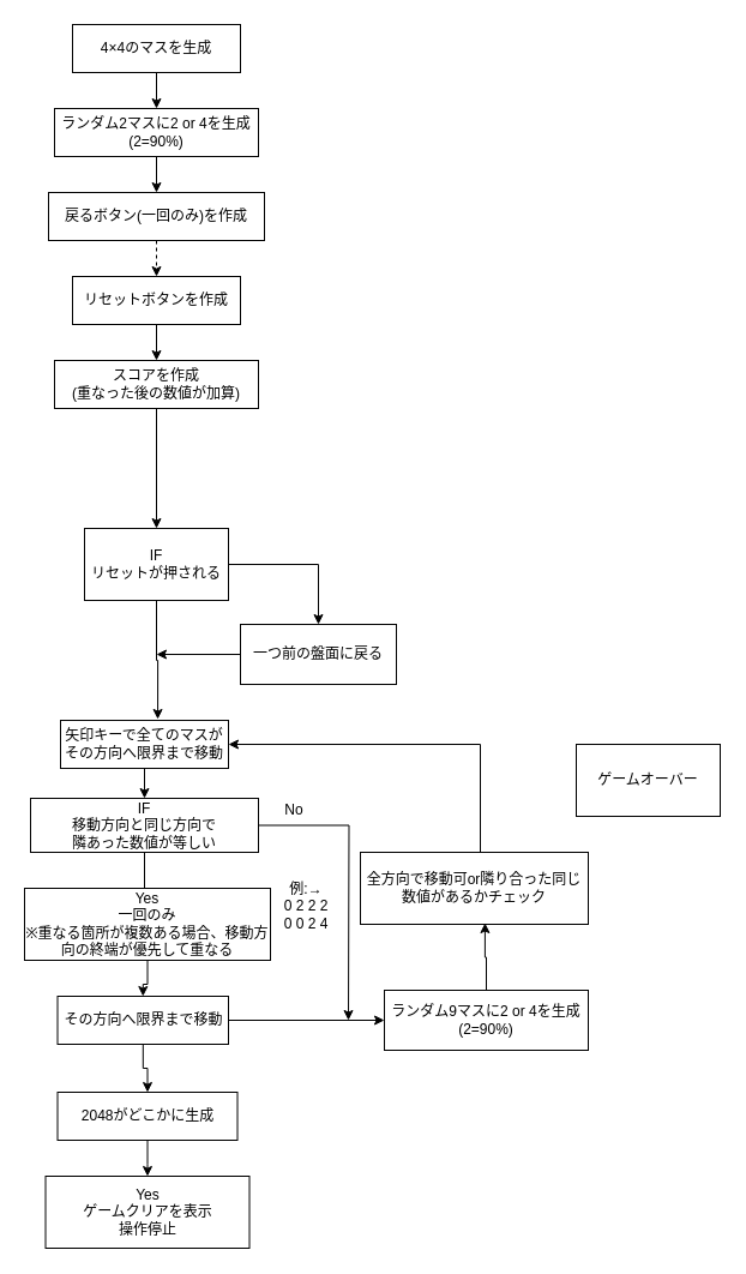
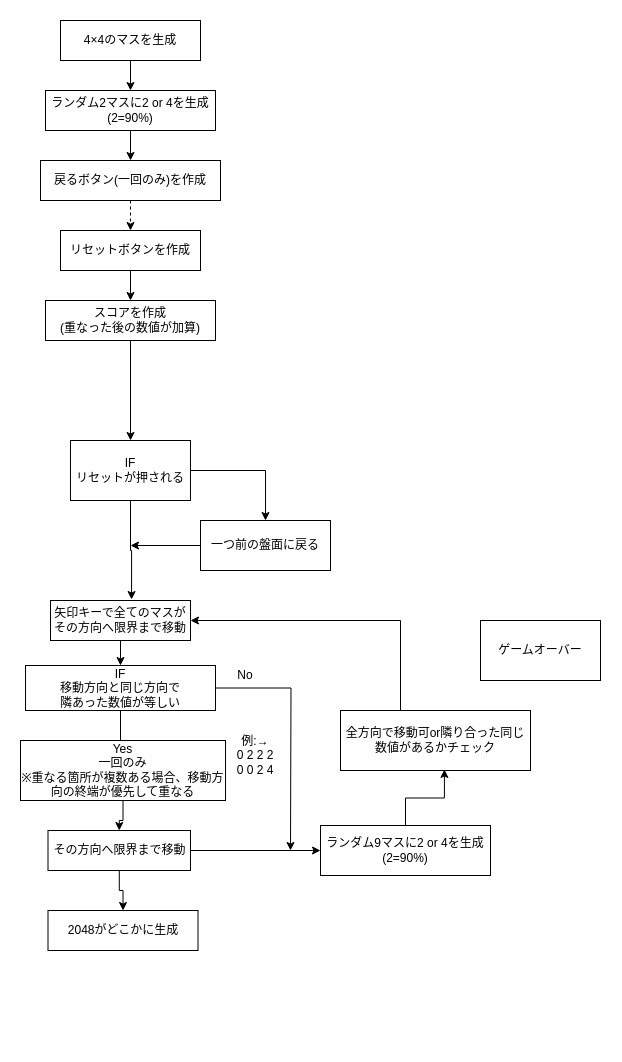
  <mxCell id="0" />
  <mxCell id="1" parent="0" />
  <mxCell id="2" style="edgeStyle=orthogonalEdgeStyle;rounded=0;orthogonalLoop=1;jettySize=auto;html=1;entryX=0.5;entryY=0;entryDx=0;entryDy=0;" parent="1" source="3" target="5" edge="1"><mxGeometry relative="1" as="geometry" /></mxCell>
  <mxCell id="3" value="&lt;font style=&quot;vertical-align: inherit;&quot;&gt;&lt;font style=&quot;vertical-align: inherit;&quot;&gt;4×4のマスを生成&lt;br&gt;&lt;/font&gt;&lt;/font&gt;" style="rounded=0;whiteSpace=wrap;html=1;" parent="1" vertex="1"><mxGeometry x="60" y="20" width="140" height="40" as="geometry" /></mxCell>
  <mxCell id="4" style="edgeStyle=orthogonalEdgeStyle;rounded=0;orthogonalLoop=1;jettySize=auto;html=1;entryX=0.5;entryY=0;entryDx=0;entryDy=0;" parent="1" source="5" target="7" edge="1"><mxGeometry relative="1" as="geometry" /></mxCell>
  <mxCell id="5" value="&lt;font style=&quot;vertical-align: inherit;&quot;&gt;&lt;font style=&quot;vertical-align: inherit;&quot;&gt;ランダム2マスに2 or 4を生成&lt;br&gt;(2=90%)&lt;br&gt;&lt;/font&gt;&lt;/font&gt;" style="rounded=0;whiteSpace=wrap;html=1;" parent="1" vertex="1"><mxGeometry x="45" y="90" width="170" height="40" as="geometry" /></mxCell>
  <mxCell id="6" style="edgeStyle=orthogonalEdgeStyle;rounded=0;orthogonalLoop=1;jettySize=auto;html=1;exitX=0.5;exitY=1;exitDx=0;exitDy=0;entryX=0.5;entryY=0;entryDx=0;entryDy=0;dashed=1;" parent="1" source="7" target="9" edge="1"><mxGeometry relative="1" as="geometry" /></mxCell>
  <mxCell id="7" value="&lt;font style=&quot;vertical-align: inherit;&quot;&gt;&lt;font style=&quot;vertical-align: inherit;&quot;&gt;戻るボタン(一回のみ)を作成&lt;br&gt;&lt;/font&gt;&lt;/font&gt;" style="rounded=0;whiteSpace=wrap;html=1;" parent="1" vertex="1"><mxGeometry x="40" y="160" width="180" height="40" as="geometry" /></mxCell>
  <mxCell id="8" style="edgeStyle=orthogonalEdgeStyle;rounded=0;orthogonalLoop=1;jettySize=auto;html=1;exitX=0.5;exitY=1;exitDx=0;exitDy=0;entryX=0.5;entryY=0;entryDx=0;entryDy=0;" parent="1" source="9" target="11" edge="1"><mxGeometry relative="1" as="geometry"><mxPoint x="130.333" y="290" as="targetPoint" /><Array as="points" /></mxGeometry></mxCell>
  <mxCell id="9" value="&lt;font style=&quot;vertical-align: inherit;&quot;&gt;&lt;font style=&quot;vertical-align: inherit;&quot;&gt;リセットボタンを作成&lt;br&gt;&lt;/font&gt;&lt;/font&gt;" style="rounded=0;whiteSpace=wrap;html=1;" parent="1" vertex="1"><mxGeometry x="60" y="230" width="140" height="40" as="geometry" /></mxCell>
  <mxCell id="10" style="edgeStyle=orthogonalEdgeStyle;rounded=0;orthogonalLoop=1;jettySize=auto;html=1;entryX=0.5;entryY=0;entryDx=0;entryDy=0;" edge="1" parent="1" source="11" target="29"><mxGeometry relative="1" as="geometry" /></mxCell>
  <mxCell id="11" value="&lt;font style=&quot;vertical-align: inherit;&quot;&gt;&lt;font style=&quot;vertical-align: inherit;&quot;&gt;スコアを作成&lt;br&gt;(重なった後の数値が加算)&lt;br&gt;&lt;/font&gt;&lt;/font&gt;" style="rounded=0;whiteSpace=wrap;html=1;" parent="1" vertex="1"><mxGeometry x="45" y="300" width="170" height="40" as="geometry" /></mxCell>
  <mxCell id="12" style="edgeStyle=orthogonalEdgeStyle;rounded=0;orthogonalLoop=1;jettySize=auto;html=1;entryX=0.5;entryY=0;entryDx=0;entryDy=0;" parent="1" source="13" target="16" edge="1"><mxGeometry relative="1" as="geometry" /></mxCell>
  <mxCell id="13" value="&lt;font style=&quot;vertical-align: inherit;&quot;&gt;&lt;font style=&quot;vertical-align: inherit;&quot;&gt;矢印キーで全てのマスがその方向へ限界まで移動&lt;br&gt;&lt;/font&gt;&lt;/font&gt;" style="rounded=0;whiteSpace=wrap;html=1;" parent="1" vertex="1"><mxGeometry x="50" y="600" width="140" height="40" as="geometry" /></mxCell>
  <mxCell id="14" style="edgeStyle=orthogonalEdgeStyle;rounded=0;orthogonalLoop=1;jettySize=auto;html=1;entryX=0.488;entryY=0.5;entryDx=0;entryDy=0;entryPerimeter=0;" edge="1" parent="1" source="16" target="18"><mxGeometry relative="1" as="geometry" /></mxCell>
  <mxCell id="15" style="edgeStyle=orthogonalEdgeStyle;rounded=0;orthogonalLoop=1;jettySize=auto;html=1;" edge="1" parent="1" source="16"><mxGeometry relative="1" as="geometry"><mxPoint x="290" y="850" as="targetPoint" /></mxGeometry></mxCell>
  <mxCell id="16" value="&lt;font style=&quot;vertical-align: inherit;&quot;&gt;&lt;font style=&quot;vertical-align: inherit;&quot;&gt;IF&lt;br&gt;移動方向と同じ方向で&lt;br&gt;隣あった数値が等しい&lt;br&gt;&lt;/font&gt;&lt;/font&gt;" style="rounded=0;whiteSpace=wrap;html=1;" parent="1" vertex="1"><mxGeometry x="25" y="665" width="190" height="45" as="geometry" /></mxCell>
  <mxCell id="17" style="edgeStyle=orthogonalEdgeStyle;rounded=0;orthogonalLoop=1;jettySize=auto;html=1;entryX=0.5;entryY=0;entryDx=0;entryDy=0;" parent="1" source="18" target="21" edge="1"><mxGeometry relative="1" as="geometry"><mxPoint x="122.5" y="840" as="targetPoint" /></mxGeometry></mxCell>
  <mxCell id="18" value="Yes&lt;br&gt;一回のみ&lt;br&gt;※重なる箇所が複数ある場合、移動方向の終端が優先して重なる" style="whiteSpace=wrap;html=1;rounded=0;" parent="1" vertex="1"><mxGeometry x="20" y="740" width="205" height="60" as="geometry" /></mxCell>
  <mxCell id="19" style="edgeStyle=orthogonalEdgeStyle;rounded=0;orthogonalLoop=1;jettySize=auto;html=1;entryX=0.5;entryY=0;entryDx=0;entryDy=0;" parent="1" source="21" target="24" edge="1"><mxGeometry relative="1" as="geometry" /></mxCell>
  <mxCell id="20" style="edgeStyle=orthogonalEdgeStyle;rounded=0;orthogonalLoop=1;jettySize=auto;html=1;exitX=1;exitY=0.5;exitDx=0;exitDy=0;entryX=0;entryY=0.5;entryDx=0;entryDy=0;" edge="1" parent="1" source="21" target="33"><mxGeometry relative="1" as="geometry" /></mxCell>
  <mxCell id="21" value="その方向へ限界まで移動" style="whiteSpace=wrap;html=1;rounded=0;" parent="1" vertex="1"><mxGeometry x="47.5" y="830" width="142.5" height="40" as="geometry" /></mxCell>
  <mxCell id="22" value="例:→&lt;br&gt;0 2 2 2&lt;br&gt;0 0 2 4" style="text;html=1;strokeColor=none;fillColor=none;align=center;verticalAlign=middle;whiteSpace=wrap;rounded=0;" parent="1" vertex="1"><mxGeometry x="225" y="740" width="60" height="30" as="geometry" /></mxCell>
- <mxCell id="23" value="" style="edgeStyle=orthogonalEdgeStyle;rounded=0;orthogonalLoop=1;jettySize=auto;html=1;" parent="1" source="24" target="25" edge="1"><mxGeometry relative="1" as="geometry"><Array as="points"><mxPoint x="122.5" y="970" /><mxPoint x="122.5" y="970" /></Array></mxGeometry></mxCell>
  <mxCell id="24" value="2048がどこかに生成" style="rounded=0;whiteSpace=wrap;html=1;" parent="1" vertex="1"><mxGeometry x="47.5" y="910" width="150" height="40" as="geometry" /></mxCell>
- <mxCell id="25" value="Yes&lt;br&gt;ゲームクリアを表示&lt;br&gt;操作停止" style="whiteSpace=wrap;html=1;rounded=0;" parent="1" vertex="1"><mxGeometry x="37.5" y="980" width="170" height="60" as="geometry" /></mxCell>
  <mxCell id="26" value="No" style="text;html=1;strokeColor=none;fillColor=none;align=center;verticalAlign=middle;whiteSpace=wrap;rounded=0;" parent="1" vertex="1"><mxGeometry x="215" y="660" width="60" height="30" as="geometry" /></mxCell>
  <mxCell id="27" style="edgeStyle=orthogonalEdgeStyle;rounded=0;orthogonalLoop=1;jettySize=auto;html=1;" parent="1" source="29" target="31" edge="1"><mxGeometry relative="1" as="geometry" /></mxCell>
  <mxCell id="28" style="edgeStyle=orthogonalEdgeStyle;rounded=0;orthogonalLoop=1;jettySize=auto;html=1;entryX=0.579;entryY=-0.025;entryDx=0;entryDy=0;entryPerimeter=0;" edge="1" parent="1" source="29" target="13"><mxGeometry relative="1" as="geometry" /></mxCell>
  <mxCell id="29" value="IF&lt;br&gt;リセットが押される" style="rounded=0;whiteSpace=wrap;html=1;" parent="1" vertex="1"><mxGeometry x="70" y="440" width="120" height="60" as="geometry" /></mxCell>
  <mxCell id="30" style="edgeStyle=orthogonalEdgeStyle;rounded=0;orthogonalLoop=1;jettySize=auto;html=1;" parent="1" source="31" edge="1"><mxGeometry relative="1" as="geometry"><mxPoint x="130" y="545" as="targetPoint" /></mxGeometry></mxCell>
  <mxCell id="31" value="一つ前の盤面に戻る" style="rounded=0;whiteSpace=wrap;html=1;" parent="1" vertex="1"><mxGeometry x="200" y="520" width="130" height="50" as="geometry" /></mxCell>
  <mxCell id="32" style="edgeStyle=orthogonalEdgeStyle;rounded=0;orthogonalLoop=1;jettySize=auto;html=1;entryX=0.547;entryY=0.983;entryDx=0;entryDy=0;entryPerimeter=0;" edge="1" parent="1" source="33" target="35"><mxGeometry relative="1" as="geometry" /></mxCell>
  <mxCell id="33" value="ランダム9マスに2 or 4を生成&lt;br style=&quot;border-color: var(--border-color);&quot;&gt;(2=90%)" style="rounded=0;whiteSpace=wrap;html=1;" vertex="1" parent="1"><mxGeometry x="320" y="825" width="170" height="50" as="geometry" /></mxCell>
  <mxCell id="34" style="edgeStyle=orthogonalEdgeStyle;rounded=0;orthogonalLoop=1;jettySize=auto;html=1;entryX=1;entryY=0.5;entryDx=0;entryDy=0;" edge="1" parent="1" source="35" target="13"><mxGeometry relative="1" as="geometry"><Array as="points"><mxPoint x="400" y="620" /></Array></mxGeometry></mxCell>
- <mxCell id="35" value="全方向で移動可or隣り合った同じ数値があるかチェック" style="rounded=0;whiteSpace=wrap;html=1;" vertex="1" parent="1"><mxGeometry x="300" y="710" width="190" height="60" as="geometry" /></mxCell>
+ <mxCell id="35" value="全方向で移動可or隣り合った同じ数値があるかチェック" style="rounded=0;whiteSpace=wrap;html=1;" vertex="1" parent="1"><mxGeometry x="340" y="710" width="190" height="60" as="geometry" /></mxCell>
  <mxCell id="36" value="ゲームオーバー" style="rounded=0;whiteSpace=wrap;html=1;" vertex="1" parent="1"><mxGeometry x="480" y="620" width="120" height="60" as="geometry" /></mxCell>
  <mxCell id="37" style="edgeStyle=orthogonalEdgeStyle;rounded=0;orthogonalLoop=1;jettySize=auto;html=1;exitX=0.5;exitY=1;exitDx=0;exitDy=0;" edge="1" parent="1" source="26" target="26"><mxGeometry relative="1" as="geometry" /></mxCell>
